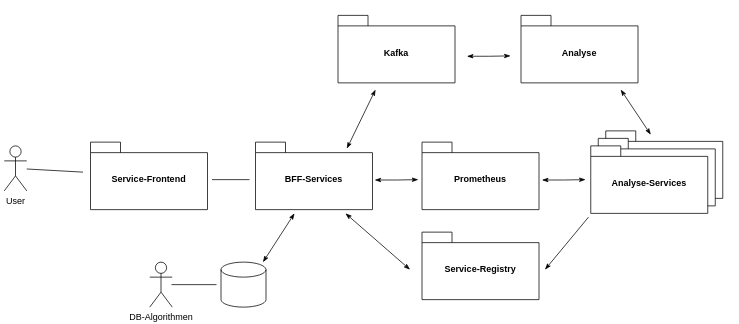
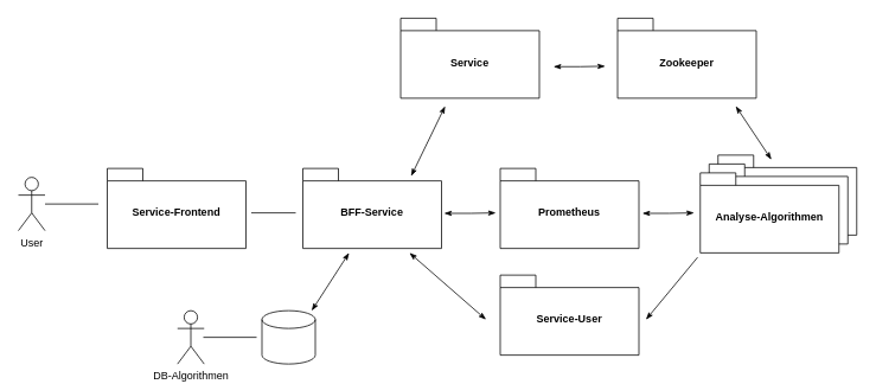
  <mxCell id="0" />
  <mxCell id="1" parent="0" />
- <mxCell id="2" value="Kafka" style="shape=folder;fontStyle=1;spacingTop=10;tabWidth=40;tabHeight=14;tabPosition=left;html=1;whiteSpace=wrap;" parent="1" vertex="1"><mxGeometry x="450" y="20" width="156" height="90" as="geometry" /></mxCell>
+ <mxCell id="2" value="Service" style="shape=folder;fontStyle=1;spacingTop=10;tabWidth=40;tabHeight=14;tabPosition=left;html=1;whiteSpace=wrap;" parent="1" vertex="1"><mxGeometry x="450" y="20" width="156" height="90" as="geometry" /></mxCell>
  <mxCell id="3" style="rounded=0;orthogonalLoop=1;jettySize=auto;html=1;endArrow=none;endFill=0;" parent="1" source="4" edge="1"><mxGeometry relative="1" as="geometry"><mxPoint x="110" y="229" as="targetPoint" /></mxGeometry></mxCell>
- <mxCell id="4" value="User" style="shape=umlActor;verticalLabelPosition=bottom;verticalAlign=top;html=1;" parent="1" vertex="1"><mxGeometry x="5" y="194" width="30" height="60" as="geometry" /></mxCell>
+ <mxCell id="4" value="User" style="shape=umlActor;verticalLabelPosition=bottom;verticalAlign=top;html=1;" parent="1" vertex="1"><mxGeometry x="20" y="199" width="30" height="60" as="geometry" /></mxCell>
  <mxCell id="5" style="edgeStyle=orthogonalEdgeStyle;rounded=0;orthogonalLoop=1;jettySize=auto;html=1;exitX=0.5;exitY=1;exitDx=0;exitDy=0;exitPerimeter=0;" parent="1" source="2" target="2" edge="1"><mxGeometry relative="1" as="geometry" /></mxCell>
  <mxCell id="6" value="Service-Frontend" style="shape=folder;fontStyle=1;spacingTop=10;tabWidth=40;tabHeight=14;tabPosition=left;html=1;whiteSpace=wrap;" parent="1" vertex="1"><mxGeometry x="120" y="189" width="156" height="90" as="geometry" /></mxCell>
- <mxCell id="7" value="BFF-Services" style="shape=folder;fontStyle=1;spacingTop=10;tabWidth=40;tabHeight=14;tabPosition=left;html=1;whiteSpace=wrap;" parent="1" vertex="1"><mxGeometry x="340" y="189" width="156" height="90" as="geometry" /></mxCell>
+ <mxCell id="7" value="BFF-Service" style="shape=folder;fontStyle=1;spacingTop=10;tabWidth=40;tabHeight=14;tabPosition=left;html=1;whiteSpace=wrap;" parent="1" vertex="1"><mxGeometry x="340" y="189" width="156" height="90" as="geometry" /></mxCell>
  <mxCell id="8" value="" style="group" parent="1" vertex="1" connectable="0"><mxGeometry x="787" y="174" width="176" height="110" as="geometry" /></mxCell>
  <mxCell id="9" value="Algorithmen" style="shape=folder;fontStyle=1;spacingTop=10;tabWidth=40;tabHeight=14;tabPosition=left;html=1;whiteSpace=wrap;" parent="8" vertex="1"><mxGeometry x="20" width="156" height="90" as="geometry" /></mxCell>
  <mxCell id="10" value="Algorithmen" style="shape=folder;fontStyle=1;spacingTop=10;tabWidth=40;tabHeight=14;tabPosition=left;html=1;whiteSpace=wrap;" parent="8" vertex="1"><mxGeometry x="10" y="10" width="156" height="90" as="geometry" /></mxCell>
- <mxCell id="11" value="Analyse-Services" style="shape=folder;fontStyle=1;spacingTop=10;tabWidth=40;tabHeight=14;tabPosition=left;html=1;whiteSpace=wrap;" parent="8" vertex="1"><mxGeometry y="20" width="156" height="90" as="geometry" /></mxCell>
- <mxCell id="12" value="Service-Registry" style="shape=folder;fontStyle=1;spacingTop=10;tabWidth=40;tabHeight=14;tabPosition=left;html=1;whiteSpace=wrap;" parent="1" vertex="1"><mxGeometry x="562" y="309" width="156" height="90" as="geometry" /></mxCell>
+ <mxCell id="11" value="Analyse-Algorithmen" style="shape=folder;fontStyle=1;spacingTop=10;tabWidth=40;tabHeight=14;tabPosition=left;html=1;whiteSpace=wrap;" parent="8" vertex="1"><mxGeometry y="20" width="156" height="90" as="geometry" /></mxCell>
+ <mxCell id="12" value="Service-User" style="shape=folder;fontStyle=1;spacingTop=10;tabWidth=40;tabHeight=14;tabPosition=left;html=1;whiteSpace=wrap;" parent="1" vertex="1"><mxGeometry x="562" y="309" width="156" height="90" as="geometry" /></mxCell>
  <mxCell id="13" style="rounded=0;orthogonalLoop=1;jettySize=auto;html=1;endArrow=none;endFill=0;" parent="1" edge="1"><mxGeometry relative="1" as="geometry"><mxPoint x="332" y="239" as="targetPoint" /><mxPoint x="282" y="239" as="sourcePoint" /></mxGeometry></mxCell>
  <mxCell id="14" style="rounded=0;orthogonalLoop=1;jettySize=auto;html=1;endArrow=classicThin;endFill=1;startArrow=classicThin;startFill=1;entryX=0.781;entryY=0.096;entryDx=0;entryDy=0;entryPerimeter=0;" parent="1" target="7" edge="1"><mxGeometry relative="1" as="geometry"><mxPoint x="420" y="179" as="targetPoint" /><mxPoint x="500" y="119" as="sourcePoint" /></mxGeometry></mxCell>
  <mxCell id="15" style="rounded=0;orthogonalLoop=1;jettySize=auto;html=1;endArrow=classicThin;endFill=1;startArrow=classicThin;startFill=1;" parent="1" edge="1"><mxGeometry relative="1" as="geometry"><mxPoint x="867" y="179" as="targetPoint" /><mxPoint x="827" y="119" as="sourcePoint" /></mxGeometry></mxCell>
  <mxCell id="16" style="rounded=0;orthogonalLoop=1;jettySize=auto;html=1;endArrow=classicThin;endFill=1;startArrow=classicThin;startFill=1;" parent="1" edge="1"><mxGeometry relative="1" as="geometry"><mxPoint x="546" y="359" as="targetPoint" /><mxPoint x="460" y="284" as="sourcePoint" /></mxGeometry></mxCell>
  <mxCell id="17" style="rounded=0;orthogonalLoop=1;jettySize=auto;html=1;endArrow=classicThin;endFill=1;startArrow=none;startFill=0;" parent="1" edge="1"><mxGeometry relative="1" as="geometry"><mxPoint x="726" y="359" as="targetPoint" /><mxPoint x="784" y="289" as="sourcePoint" /></mxGeometry></mxCell>
  <mxCell id="18" value="" style="strokeWidth=1;html=1;shape=mxgraph.flowchart.database;whiteSpace=wrap;" parent="1" vertex="1"><mxGeometry x="294" y="349" width="60" height="60" as="geometry" /></mxCell>
  <mxCell id="19" style="rounded=0;orthogonalLoop=1;jettySize=auto;html=1;endArrow=classicThin;endFill=1;startArrow=classicThin;startFill=1;entryX=0.933;entryY=0;entryDx=0;entryDy=0;entryPerimeter=0;" parent="1" target="18" edge="1"><mxGeometry relative="1" as="geometry"><mxPoint x="354" y="363" as="targetPoint" /><mxPoint x="392" y="284" as="sourcePoint" /></mxGeometry></mxCell>
  <mxCell id="20" value="DB-Algorithmen" style="shape=umlActor;verticalLabelPosition=bottom;verticalAlign=top;html=1;" parent="1" vertex="1"><mxGeometry x="199" y="349" width="30" height="60" as="geometry" /></mxCell>
  <mxCell id="21" style="rounded=0;orthogonalLoop=1;jettySize=auto;html=1;endArrow=none;endFill=0;" parent="1" edge="1"><mxGeometry relative="1" as="geometry"><mxPoint x="288" y="379" as="targetPoint" /><mxPoint x="228" y="379" as="sourcePoint" /></mxGeometry></mxCell>
  <mxCell id="22" value="Prometheus" style="shape=folder;fontStyle=1;spacingTop=10;tabWidth=40;tabHeight=14;tabPosition=left;html=1;whiteSpace=wrap;" vertex="1" parent="1"><mxGeometry x="562" y="189" width="156" height="90" as="geometry" /></mxCell>
- <mxCell id="23" value="Analyse" style="shape=folder;fontStyle=1;spacingTop=10;tabWidth=40;tabHeight=14;tabPosition=left;html=1;whiteSpace=wrap;" vertex="1" parent="1"><mxGeometry x="694" y="20" width="156" height="90" as="geometry" /></mxCell>
+ <mxCell id="23" value="Zookeeper" style="shape=folder;fontStyle=1;spacingTop=10;tabWidth=40;tabHeight=14;tabPosition=left;html=1;whiteSpace=wrap;" vertex="1" parent="1"><mxGeometry x="694" y="20" width="156" height="90" as="geometry" /></mxCell>
  <mxCell id="24" style="rounded=0;orthogonalLoop=1;jettySize=auto;html=1;endArrow=classicThin;endFill=1;startArrow=classicThin;startFill=1;" edge="1" parent="1"><mxGeometry relative="1" as="geometry"><mxPoint x="499" y="239.5" as="targetPoint" /><mxPoint x="557" y="239" as="sourcePoint" /><Array as="points"><mxPoint x="529" y="239.5" /></Array></mxGeometry></mxCell>
  <mxCell id="25" style="rounded=0;orthogonalLoop=1;jettySize=auto;html=1;endArrow=classicThin;endFill=1;startArrow=classicThin;startFill=1;" edge="1" parent="1"><mxGeometry relative="1" as="geometry"><mxPoint x="722" y="239.5" as="targetPoint" /><mxPoint x="780" y="239" as="sourcePoint" /><Array as="points"><mxPoint x="752" y="239.5" /></Array></mxGeometry></mxCell>
  <mxCell id="26" style="rounded=0;orthogonalLoop=1;jettySize=auto;html=1;endArrow=classicThin;endFill=1;startArrow=classicThin;startFill=1;" edge="1" parent="1"><mxGeometry relative="1" as="geometry"><mxPoint x="622" y="74.5" as="targetPoint" /><mxPoint x="680" y="74" as="sourcePoint" /><Array as="points"><mxPoint x="652" y="74.5" /></Array></mxGeometry></mxCell>
